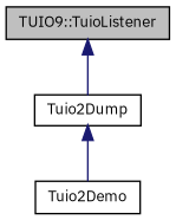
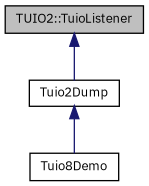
  digraph {
    fontname="IBM Plex Sans"
    node [color=black fillcolor=white fontname="IBM Plex Sans" fontsize=10 shape=record style=filled]
    edge [color=midnightblue dir=back fontname="IBM Plex Sans" fontsize=10 labelfontname=Helvetica labelfontsize=10 style=solid]
-   n1 [fillcolor=grey75 fontcolor=black height=0.2 label="TUIO9::TuioListener" width=0.4]
+   n1 [fillcolor=grey75 fontcolor=black height=0.2 label="TUIO2::TuioListener" width=0.4]
    n2 [height=0.2 label=Tuio2Dump width=0.4]
-   n3 [height=0.2 label=Tuio2Demo width=0.4]
+   n3 [height=0.2 label=Tuio8Demo width=0.4]
    n1 -> n2
    n2 -> n3
  }
